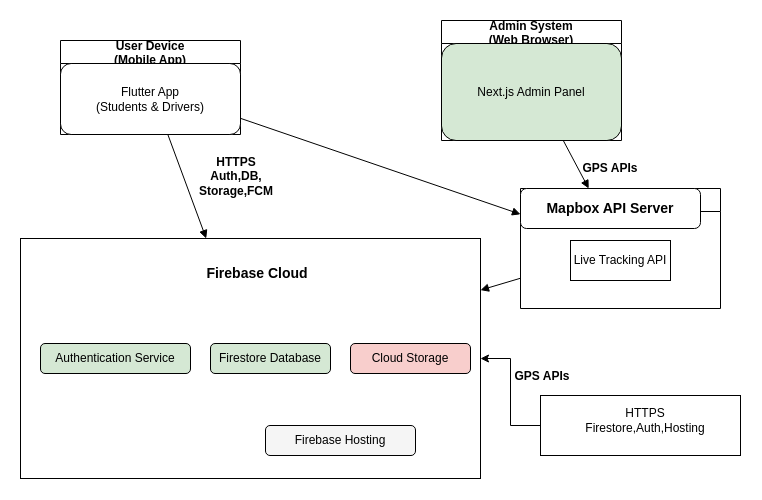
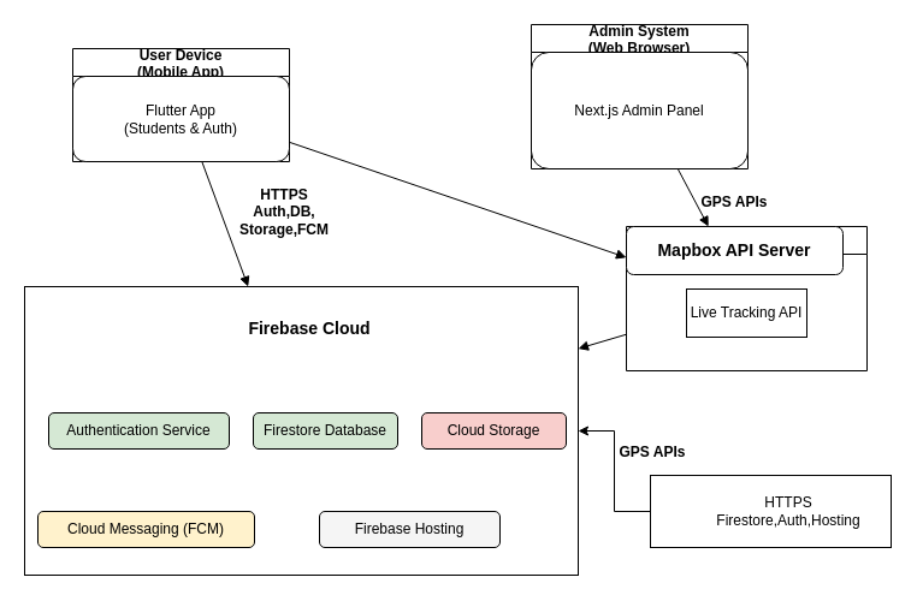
  <mxCell id="0" />
  <mxCell id="1" parent="0" />
  <mxCell id="2" value="User Device&#10;(Mobile App)" style="swimlane;childLayout=stackLayout;" vertex="1" parent="1"><mxGeometry x="60" y="40" width="180" height="94" as="geometry" /></mxCell>
- <mxCell id="3" value="Flutter App&#10;(Students &amp; Drivers)" style="rounded=1;whiteSpace=wrap;html=1;" vertex="1" parent="2"><mxGeometry y="23" width="180" height="71" as="geometry" /></mxCell>
+ <mxCell id="3" value="Flutter App&#10;(Students &amp; Auth)" style="rounded=1;whiteSpace=wrap;html=1;" vertex="1" parent="2"><mxGeometry y="23" width="180" height="71" as="geometry" /></mxCell>
  <mxCell id="4" value="Admin System&#10;(Web Browser)" style="swimlane;childLayout=stackLayout;" vertex="1" parent="1"><mxGeometry x="441" y="20" width="180" height="120" as="geometry" /></mxCell>
- <mxCell id="5" value="Next.js Admin Panel" style="rounded=1;whiteSpace=wrap;html=1;fillColor=#d5e8d4;" vertex="1" parent="4"><mxGeometry y="23" width="180" height="97" as="geometry" /></mxCell>
+ <mxCell id="5" value="Next.js Admin Panel" style="rounded=1;whiteSpace=wrap;html=1;" vertex="1" parent="4"><mxGeometry y="23" width="180" height="97" as="geometry" /></mxCell>
  <mxCell id="6" value="Firebase Cloud" style="cloud;whiteSpace=wrap;html=1;" vertex="1" parent="1"><mxGeometry x="20" y="238" width="460" height="240" as="geometry" /></mxCell>
  <mxCell id="7" value="Authentication Service" style="rounded=1;whiteSpace=wrap;fillColor=#d5e8d4;" vertex="1" parent="1"><mxGeometry x="40" y="343" width="150" height="30" as="geometry" /></mxCell>
  <mxCell id="8" value="Firestore Database" style="rounded=1;whiteSpace=wrap;fillColor=#d5e8d4;" vertex="1" parent="1"><mxGeometry x="210" y="343" width="120" height="30" as="geometry" /></mxCell>
  <mxCell id="9" value="Cloud Storage" style="rounded=1;whiteSpace=wrap;fillColor=#f8cecc;" vertex="1" parent="1"><mxGeometry x="350" y="343" width="120" height="30" as="geometry" /></mxCell>
+ <mxCell id="10" value="Cloud Messaging (FCM)" style="rounded=1;whiteSpace=wrap;fillColor=#fff2cc;" vertex="1" parent="1"><mxGeometry x="31" y="425" width="180" height="30" as="geometry" /></mxCell>
  <mxCell id="11" value="Firebase Hosting" style="rounded=1;whiteSpace=wrap;fillColor=#f5f5f5;" vertex="1" parent="1"><mxGeometry x="265" y="425" width="150" height="30" as="geometry" /></mxCell>
  <mxCell id="12" value="Mapbox API Server" style="swimlane;" vertex="1" parent="1"><mxGeometry x="520" y="188" width="200" height="120" as="geometry" /></mxCell>
  <mxCell id="13" value="&lt;b&gt;&lt;font style=&quot;font-size: 14px;&quot;&gt;Mapbox API Server&lt;/font&gt;&lt;/b&gt;" style="rounded=1;whiteSpace=wrap;html=1;" vertex="1" parent="12"><mxGeometry width="180" height="40" as="geometry" /></mxCell>
  <mxCell id="14" value="" style="rounded=0;whiteSpace=wrap;html=1;" vertex="1" parent="12"><mxGeometry x="50" y="52" width="100" height="40" as="geometry" /></mxCell>
  <mxCell id="15" value="Live Tracking API" style="text;html=1;align=center;verticalAlign=middle;whiteSpace=wrap;rounded=0;" vertex="1" parent="12"><mxGeometry x="50" y="57" width="100" height="30" as="geometry" /></mxCell>
  <mxCell id="16" style="endArrow=block;" edge="1" parent="1" source="2" target="6"><mxGeometry relative="1" as="geometry" /></mxCell>
  <mxCell id="17" style="endArrow=block;" edge="1" parent="1" source="2" target="12"><mxGeometry relative="1" as="geometry" /></mxCell>
  <mxCell id="18" style="endArrow=block;" edge="1" parent="1" source="4" target="12"><mxGeometry relative="1" as="geometry" /></mxCell>
  <mxCell id="19" style="endArrow=block;" edge="1" parent="1" source="12" target="6"><mxGeometry relative="1" as="geometry" /></mxCell>
  <mxCell id="20" value="&lt;b&gt;&lt;font style=&quot;font-size: 14px;&quot;&gt;Firebase Cloud&lt;/font&gt;&lt;/b&gt;" style="text;html=1;align=center;verticalAlign=middle;whiteSpace=wrap;rounded=0;" vertex="1" parent="1"><mxGeometry x="202" y="248" width="110" height="50" as="geometry" /></mxCell>
  <mxCell id="21" value="&lt;b&gt;HTTPS&lt;br&gt;Auth,DB, Storage,FCM&lt;/b&gt;" style="text;html=1;align=center;verticalAlign=middle;whiteSpace=wrap;rounded=0;" vertex="1" parent="1"><mxGeometry x="186" y="161" width="100" height="30" as="geometry" /></mxCell>
  <mxCell id="22" value="" style="edgeStyle=orthogonalEdgeStyle;rounded=0;orthogonalLoop=1;jettySize=auto;html=1;" edge="1" parent="1" source="23" target="6"><mxGeometry relative="1" as="geometry" /></mxCell>
  <mxCell id="23" value="" style="rounded=0;whiteSpace=wrap;html=1;" vertex="1" parent="1"><mxGeometry x="540" y="395" width="200" height="60" as="geometry" /></mxCell>
- <mxCell id="24" value="HTTPS&lt;br&gt;Firestore,Auth,Hosting" style="text;html=1;align=center;verticalAlign=middle;whiteSpace=wrap;rounded=0;" vertex="1" parent="1"><mxGeometry x="580" y="405" width="130" height="30" as="geometry" /></mxCell>
+ <mxCell id="24" value="HTTPS&lt;br&gt;Firestore,Auth,Hosting" style="text;html=1;align=center;verticalAlign=middle;whiteSpace=wrap;rounded=0;" vertex="1" parent="1"><mxGeometry x="590" y="410" width="130" height="30" as="geometry" /></mxCell>
  <mxCell id="25" value="&lt;b&gt;GPS APIs&lt;/b&gt;" style="text;html=1;align=center;verticalAlign=middle;whiteSpace=wrap;rounded=0;" vertex="1" parent="1"><mxGeometry x="512" y="361" width="60" height="30" as="geometry" /></mxCell>
  <mxCell id="26" value="&lt;b&gt;GPS APIs&lt;/b&gt;" style="text;html=1;align=center;verticalAlign=middle;whiteSpace=wrap;rounded=0;" vertex="1" parent="1"><mxGeometry x="580" y="153" width="60" height="30" as="geometry" /></mxCell>
